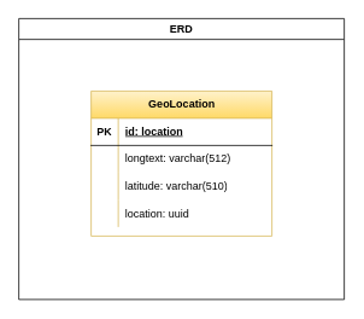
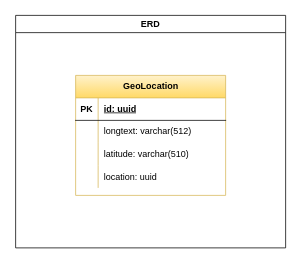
  <mxCell id="0" />
  <mxCell id="1" parent="0" />
  <mxCell id="2" value="ERD" style="swimlane;whiteSpace=wrap;html=1;" vertex="1" parent="1"><mxGeometry x="20" y="20" width="360" height="310" as="geometry" /></mxCell>
  <mxCell id="3" value="GeoLocation" style="shape=table;startSize=30;container=1;collapsible=1;childLayout=tableLayout;fixedRows=1;rowLines=0;fontStyle=1;align=center;resizeLast=1;html=1;fillColor=#fff2cc;strokeColor=#d6b656;gradientColor=#ffd966;" vertex="1" parent="2"><mxGeometry x="80" y="80" width="200" height="160" as="geometry" /></mxCell>
  <mxCell id="4" value="" style="shape=tableRow;horizontal=0;startSize=0;swimlaneHead=0;swimlaneBody=0;fillColor=none;collapsible=0;dropTarget=0;points=[[0,0.5],[1,0.5]];portConstraint=eastwest;top=0;left=0;right=0;bottom=1;" vertex="1" parent="3"><mxGeometry y="30" width="200" height="30" as="geometry" /></mxCell>
  <mxCell id="5" value="PK" style="shape=partialRectangle;connectable=0;fillColor=none;top=0;left=0;bottom=0;right=0;fontStyle=1;overflow=hidden;whiteSpace=wrap;html=1;" vertex="1" parent="4"><mxGeometry width="30" height="30" as="geometry"><mxRectangle width="30" height="30" as="alternateBounds" /></mxGeometry></mxCell>
- <mxCell id="6" value="id: location" style="shape=partialRectangle;connectable=0;fillColor=none;top=0;left=0;bottom=0;right=0;align=left;spacingLeft=6;fontStyle=5;overflow=hidden;whiteSpace=wrap;html=1;" vertex="1" parent="4"><mxGeometry x="30" width="170" height="30" as="geometry"><mxRectangle width="170" height="30" as="alternateBounds" /></mxGeometry></mxCell>
+ <mxCell id="6" value="id: uuid" style="shape=partialRectangle;connectable=0;fillColor=none;top=0;left=0;bottom=0;right=0;align=left;spacingLeft=6;fontStyle=5;overflow=hidden;whiteSpace=wrap;html=1;" vertex="1" parent="4"><mxGeometry x="30" width="170" height="30" as="geometry"><mxRectangle width="170" height="30" as="alternateBounds" /></mxGeometry></mxCell>
  <mxCell id="7" value="" style="shape=tableRow;horizontal=0;startSize=0;swimlaneHead=0;swimlaneBody=0;fillColor=none;collapsible=0;dropTarget=0;points=[[0,0.5],[1,0.5]];portConstraint=eastwest;top=0;left=0;right=0;bottom=0;" vertex="1" parent="3"><mxGeometry y="60" width="200" height="30" as="geometry" /></mxCell>
  <mxCell id="8" value="" style="shape=partialRectangle;connectable=0;fillColor=none;top=0;left=0;bottom=0;right=0;editable=1;overflow=hidden;whiteSpace=wrap;html=1;" vertex="1" parent="7"><mxGeometry width="30" height="30" as="geometry"><mxRectangle width="30" height="30" as="alternateBounds" /></mxGeometry></mxCell>
  <mxCell id="9" value="longtext: varchar(512)" style="shape=partialRectangle;connectable=0;fillColor=none;top=0;left=0;bottom=0;right=0;align=left;spacingLeft=6;overflow=hidden;whiteSpace=wrap;html=1;" vertex="1" parent="7"><mxGeometry x="30" width="170" height="30" as="geometry"><mxRectangle width="170" height="30" as="alternateBounds" /></mxGeometry></mxCell>
  <mxCell id="10" value="" style="shape=tableRow;horizontal=0;startSize=0;swimlaneHead=0;swimlaneBody=0;fillColor=none;collapsible=0;dropTarget=0;points=[[0,0.5],[1,0.5]];portConstraint=eastwest;top=0;left=0;right=0;bottom=0;" vertex="1" parent="3"><mxGeometry y="90" width="200" height="30" as="geometry" /></mxCell>
  <mxCell id="11" value="" style="shape=partialRectangle;connectable=0;fillColor=none;top=0;left=0;bottom=0;right=0;editable=1;overflow=hidden;whiteSpace=wrap;html=1;" vertex="1" parent="10"><mxGeometry width="30" height="30" as="geometry"><mxRectangle width="30" height="30" as="alternateBounds" /></mxGeometry></mxCell>
  <mxCell id="12" value="latitude: varchar(510)" style="shape=partialRectangle;connectable=0;fillColor=none;top=0;left=0;bottom=0;right=0;align=left;spacingLeft=6;overflow=hidden;whiteSpace=wrap;html=1;" vertex="1" parent="10"><mxGeometry x="30" width="170" height="30" as="geometry"><mxRectangle width="170" height="30" as="alternateBounds" /></mxGeometry></mxCell>
  <mxCell id="13" value="" style="shape=tableRow;horizontal=0;startSize=0;swimlaneHead=0;swimlaneBody=0;fillColor=none;collapsible=0;dropTarget=0;points=[[0,0.5],[1,0.5]];portConstraint=eastwest;top=0;left=0;right=0;bottom=0;" vertex="1" parent="3"><mxGeometry y="120" width="200" height="30" as="geometry" /></mxCell>
  <mxCell id="14" value="" style="shape=partialRectangle;connectable=0;fillColor=none;top=0;left=0;bottom=0;right=0;editable=1;overflow=hidden;" vertex="1" parent="13"><mxGeometry width="30" height="30" as="geometry"><mxRectangle width="30" height="30" as="alternateBounds" /></mxGeometry></mxCell>
  <mxCell id="15" value="location: uuid" style="shape=partialRectangle;connectable=0;fillColor=none;top=0;left=0;bottom=0;right=0;align=left;spacingLeft=6;overflow=hidden;" vertex="1" parent="13"><mxGeometry x="30" width="170" height="30" as="geometry"><mxRectangle width="170" height="30" as="alternateBounds" /></mxGeometry></mxCell>
